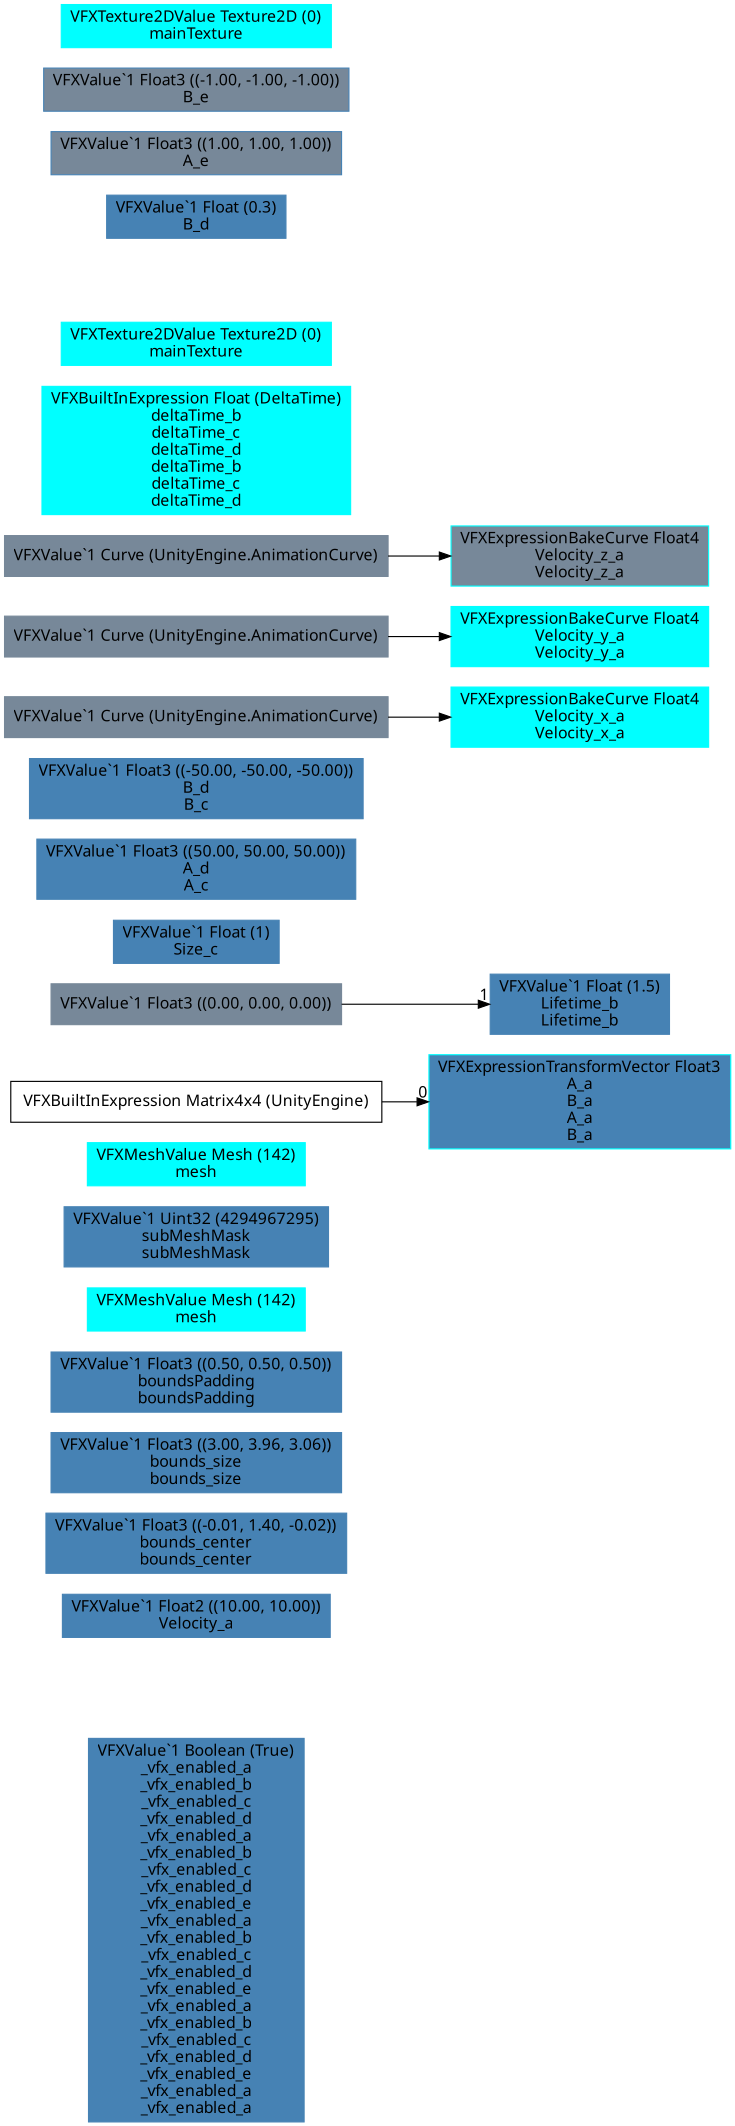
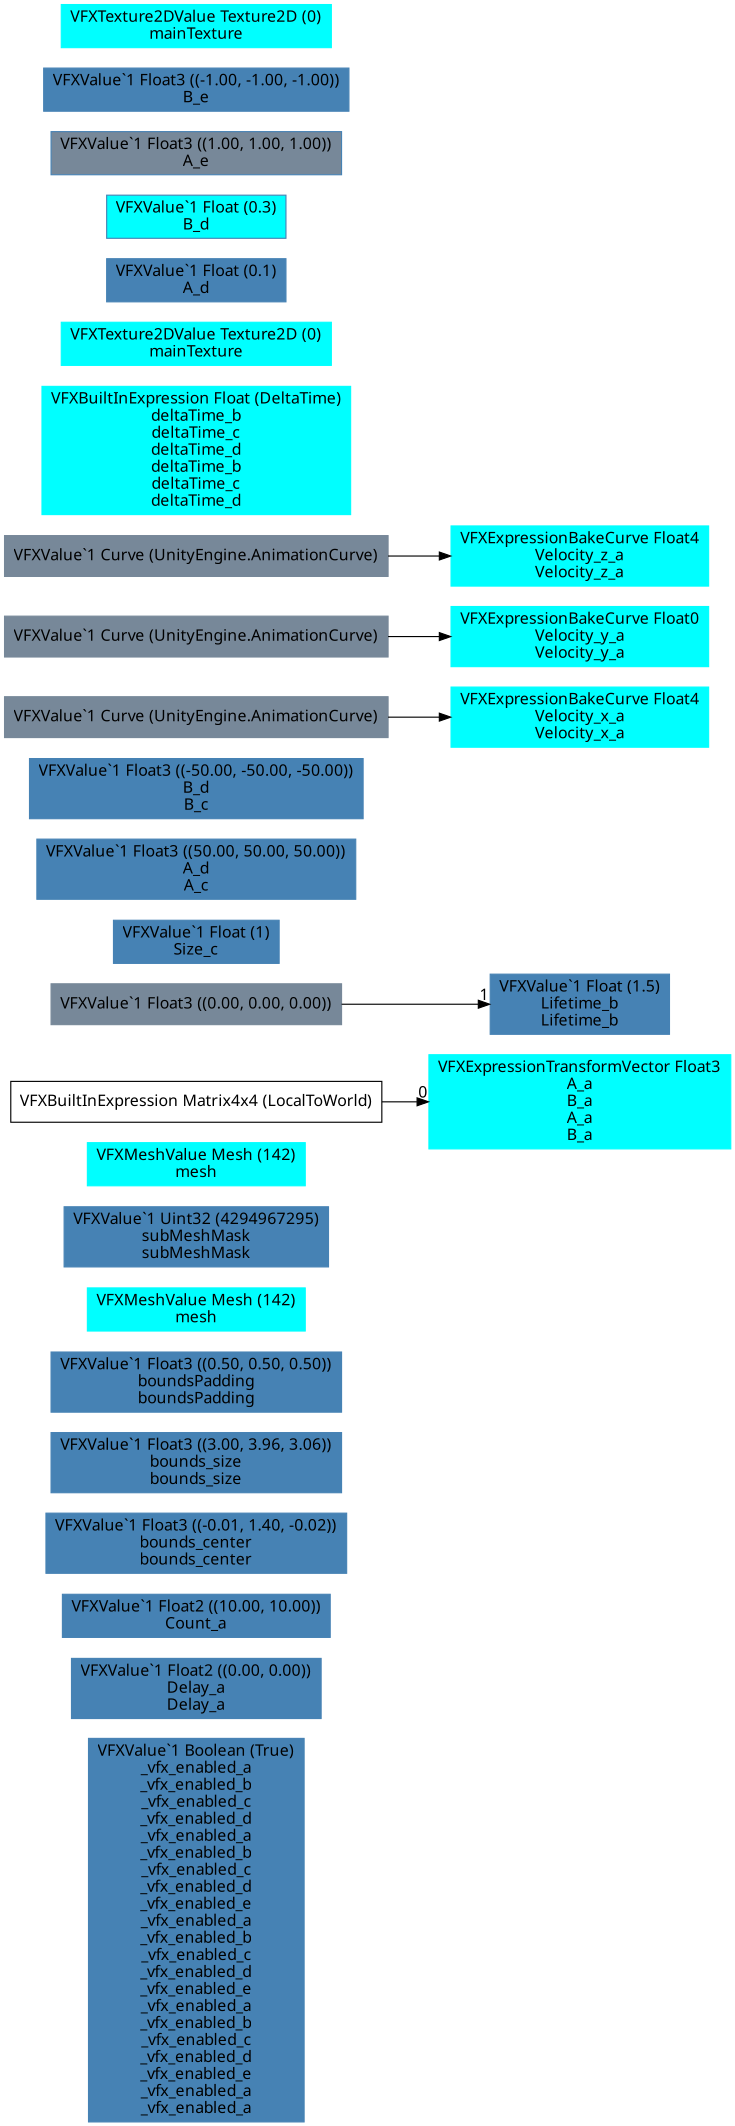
  digraph {
    fontname="Noto Sans"
    rankdir=LR
    node [color=steelblue fontname="Noto Sans" shape=box style=filled]
    edge [fontname="Noto Sans"]
    n1 [label="VFXValue`1 Boolean (True)\n_vfx_enabled_a\n_vfx_enabled_b\n_vfx_enabled_c\n_vfx_enabled_d\n_vfx_enabled_a\n_vfx_enabled_b\n_vfx_enabled_c\n_vfx_enabled_d\n_vfx_enabled_e\n_vfx_enabled_a\n_vfx_enabled_b\n_vfx_enabled_c\n_vfx_enabled_d\n_vfx_enabled_e\n_vfx_enabled_a\n_vfx_enabled_b\n_vfx_enabled_c\n_vfx_enabled_d\n_vfx_enabled_e\n_vfx_enabled_a\n_vfx_enabled_a"]
-   n3 [label="VFXValue`1 Float2 ((10.00, 10.00))\nVelocity_a"]
+   n2 [label="VFXValue`1 Float2 ((0.00, 0.00))\nDelay_a\nDelay_a"]
+   n3 [label="VFXValue`1 Float2 ((10.00, 10.00))\nCount_a"]
    n4 [label="VFXValue`1 Float3 ((-0.01, 1.40, -0.02))\nbounds_center\nbounds_center"]
    n5 [label="VFXValue`1 Float3 ((3.00, 3.96, 3.06))\nbounds_size\nbounds_size"]
    n6 [label="VFXValue`1 Float3 ((0.50, 0.50, 0.50))\nboundsPadding\nboundsPadding"]
    n7 [color=cyan label="VFXMeshValue Mesh (142)\nmesh"]
    n8 [label="VFXValue`1 Uint32 (4294967295)\nsubMeshMask\nsubMeshMask"]
    n9 [color=cyan label="VFXMeshValue Mesh (142)\nmesh"]
-   n10 [color=cyan label="VFXExpressionTransformVector Float3\nA_a\nB_a\nA_a\nB_a" fillcolor=steelblue]
-   n11 [label="VFXBuiltInExpression Matrix4x4 (UnityEngine)" color="" style=""]
+   n10 [color=cyan label="VFXExpressionTransformVector Float3\nA_a\nB_a\nA_a\nB_a"]
+   n11 [label="VFXBuiltInExpression Matrix4x4 (LocalToWorld)" color="" style=""]
    n12 [color=lightslategray label="VFXValue`1 Float3 ((0.00, 0.00, 0.00))"]
    n13 [label="VFXValue`1 Float (1.5)\nLifetime_b\nLifetime_b"]
    n14 [label="VFXValue`1 Float (1)\nSize_c"]
    n15 [label="VFXValue`1 Float3 ((50.00, 50.00, 50.00))\nA_d\nA_c"]
    n16 [label="VFXValue`1 Float3 ((-50.00, -50.00, -50.00))\nB_d\nB_c"]
    n17 [color=cyan label="VFXExpressionBakeCurve Float4\nVelocity_x_a\nVelocity_x_a"]
    n18 [color=lightslategray label="VFXValue`1 Curve (UnityEngine.AnimationCurve)"]
-   n19 [color=cyan label="VFXExpressionBakeCurve Float4\nVelocity_y_a\nVelocity_y_a"]
+   n19 [color=cyan label="VFXExpressionBakeCurve Float0\nVelocity_y_a\nVelocity_y_a"]
    n20 [color=lightslategray label="VFXValue`1 Curve (UnityEngine.AnimationCurve)"]
-   n21 [color=cyan label="VFXExpressionBakeCurve Float4\nVelocity_z_a\nVelocity_z_a" fillcolor=lightslategray]
+   n21 [color=cyan label="VFXExpressionBakeCurve Float4\nVelocity_z_a\nVelocity_z_a"]
    n22 [color=lightslategray label="VFXValue`1 Curve (UnityEngine.AnimationCurve)"]
    n23 [color=cyan label="VFXBuiltInExpression Float (DeltaTime)\ndeltaTime_b\ndeltaTime_c\ndeltaTime_d\ndeltaTime_b\ndeltaTime_c\ndeltaTime_d"]
    n24 [color=cyan label="VFXTexture2DValue Texture2D (0)\nmainTexture"]
-   n26 [label="VFXValue`1 Float (0.3)\nB_d"]
+   n25 [label="VFXValue`1 Float (0.1)\nA_d"]
+   n26 [label="VFXValue`1 Float (0.3)\nB_d" fillcolor=cyan]
    n27 [fillcolor=lightslategray label="VFXValue`1 Float3 ((1.00, 1.00, 1.00))\nA_e"]
-   n28 [label="VFXValue`1 Float3 ((-1.00, -1.00, -1.00))\nB_e" fillcolor=lightslategray]
+   n28 [label="VFXValue`1 Float3 ((-1.00, -1.00, -1.00))\nB_e"]
    n29 [color=cyan label="VFXTexture2DValue Texture2D (0)\nmainTexture"]
    n11 -> n10 [headlabel=0]
    n12 -> n13 [headlabel=1]
    n18 -> n17
    n20 -> n19
    n22 -> n21
  }
